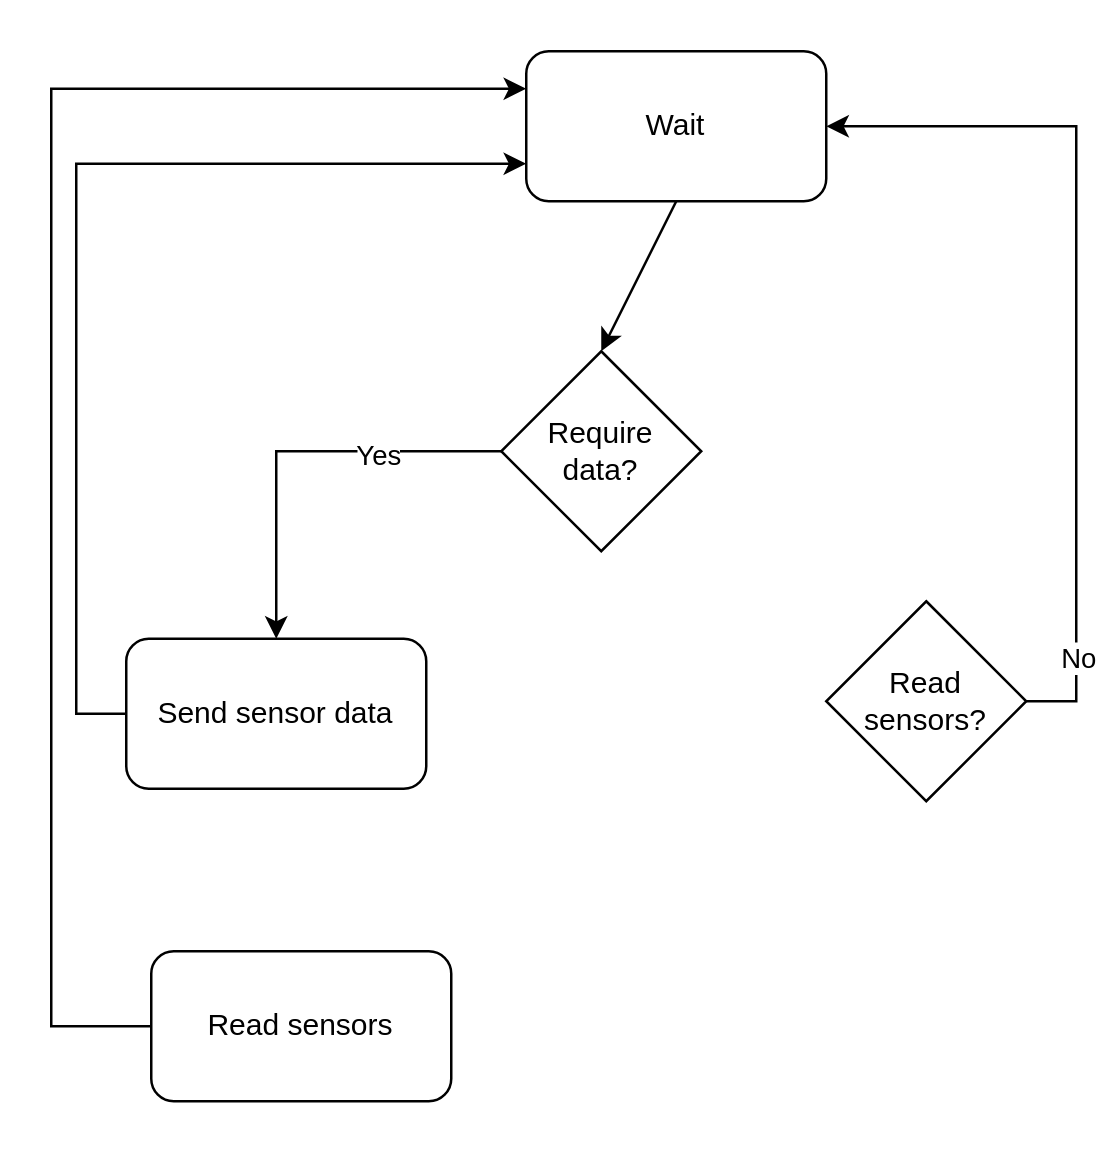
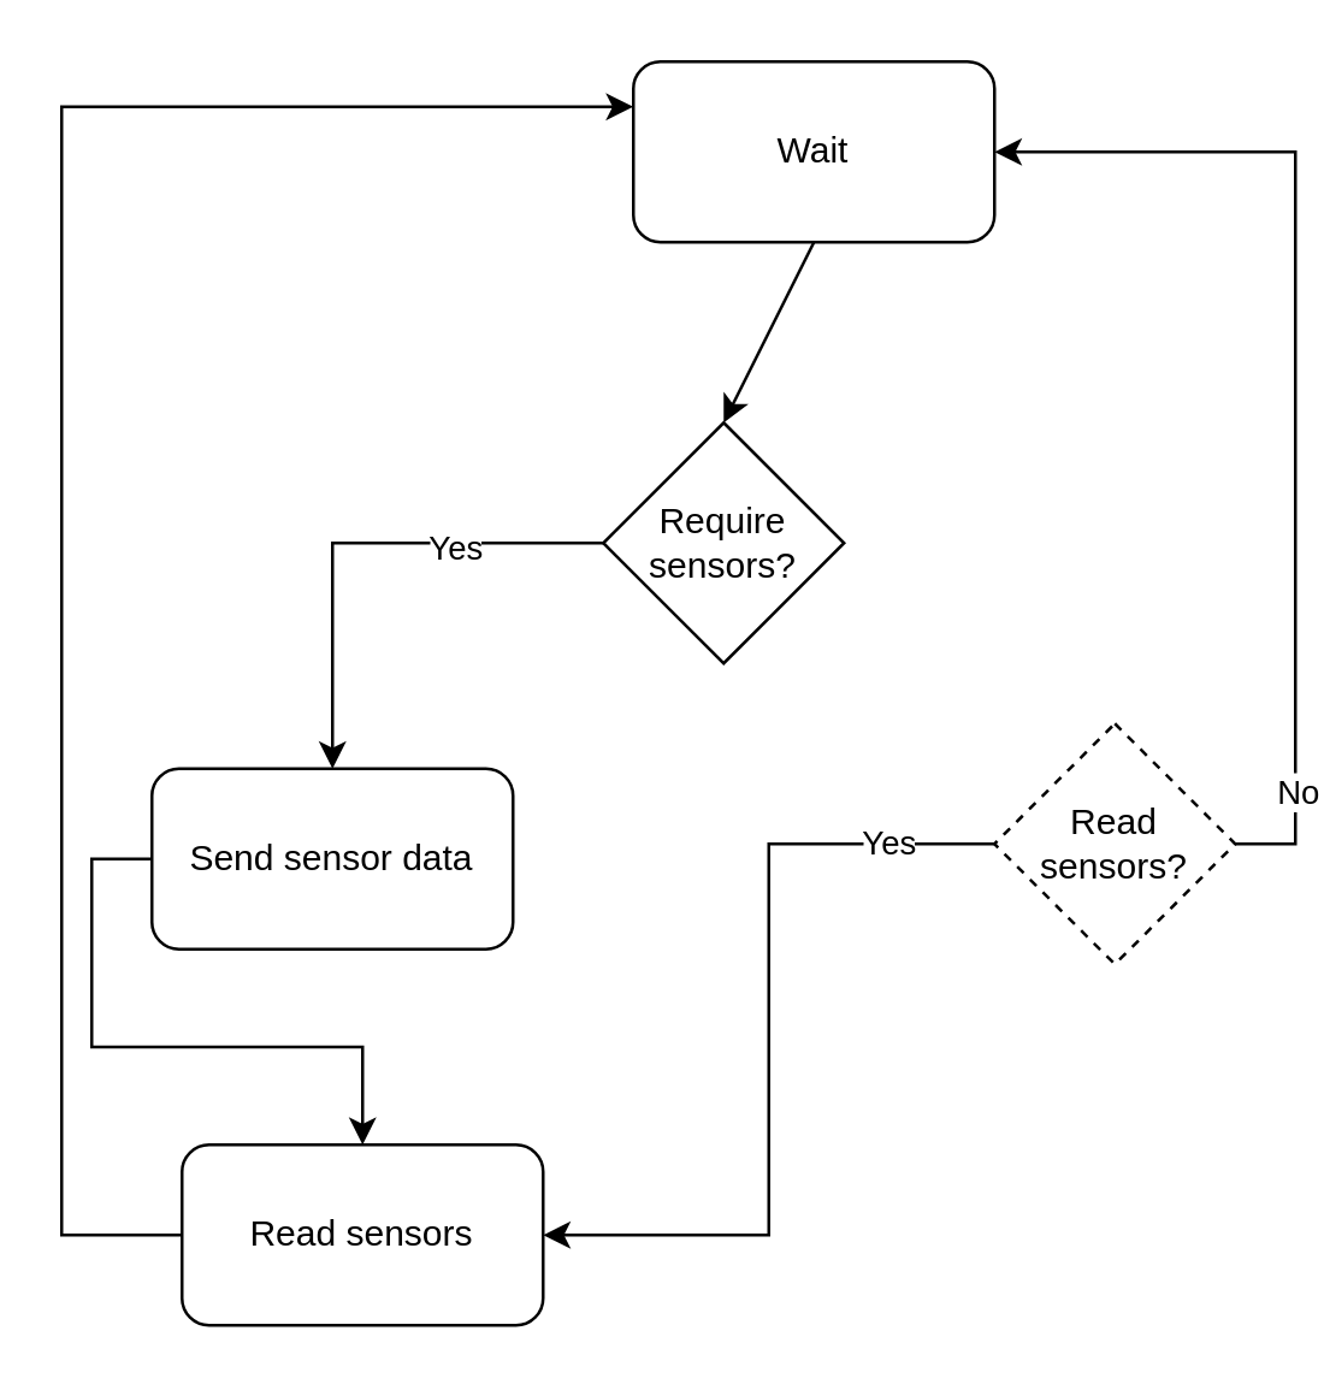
  <mxCell id="0" />
  <mxCell id="1" parent="0" />
  <mxCell id="2" value="Wait" style="rounded=1;whiteSpace=wrap;html=1;fillColor=none;" vertex="1" parent="1"><mxGeometry x="210" y="20" width="120" height="60" as="geometry" /></mxCell>
  <mxCell id="3" style="edgeStyle=orthogonalEdgeStyle;rounded=0;orthogonalLoop=1;jettySize=auto;html=1;exitX=0;exitY=0.5;exitDx=0;exitDy=0;" edge="1" parent="1" source="5" target="13"><mxGeometry relative="1" as="geometry" /></mxCell>
  <mxCell id="4" value="Yes" style="edgeLabel;html=1;align=center;verticalAlign=middle;resizable=0;points=[];" connectable="0" vertex="1" parent="3"><mxGeometry x="-0.4" y="1" relative="1" as="geometry"><mxPoint as="offset" /></mxGeometry></mxCell>
- <mxCell id="5" value="Require&lt;br&gt;data?" style="rhombus;whiteSpace=wrap;html=1;fillColor=none;" vertex="1" parent="1"><mxGeometry x="200" y="140" width="80" height="80" as="geometry" /></mxCell>
+ <mxCell id="5" value="Require&lt;br&gt;sensors?" style="rhombus;whiteSpace=wrap;html=1;fillColor=none;" vertex="1" parent="1"><mxGeometry x="200" y="140" width="80" height="80" as="geometry" /></mxCell>
  <mxCell id="6" value="" style="endArrow=classic;html=1;rounded=0;exitX=0.5;exitY=1;exitDx=0;exitDy=0;entryX=0.5;entryY=0;entryDx=0;entryDy=0;endFill=1;" edge="1" parent="1" source="2" target="5"><mxGeometry width="50" height="50" relative="1" as="geometry"><mxPoint x="240" y="190" as="sourcePoint" /><mxPoint x="290" y="140" as="targetPoint" /></mxGeometry></mxCell>
+ <mxCell id="7" style="edgeStyle=orthogonalEdgeStyle;rounded=0;orthogonalLoop=1;jettySize=auto;html=1;exitX=0;exitY=0.5;exitDx=0;exitDy=0;entryX=1;entryY=0.5;entryDx=0;entryDy=0;" edge="1" parent="1" source="11" target="15"><mxGeometry relative="1" as="geometry" /></mxCell>
+ <mxCell id="8" value="Yes" style="edgeLabel;html=1;align=center;verticalAlign=middle;resizable=0;points=[];" connectable="0" vertex="1" parent="7"><mxGeometry x="-0.743" y="-1" relative="1" as="geometry"><mxPoint as="offset" /></mxGeometry></mxCell>
  <mxCell id="9" style="edgeStyle=orthogonalEdgeStyle;rounded=0;orthogonalLoop=1;jettySize=auto;html=1;exitX=1;exitY=0.5;exitDx=0;exitDy=0;entryX=1;entryY=0.5;entryDx=0;entryDy=0;" edge="1" parent="1" source="11" target="2"><mxGeometry relative="1" as="geometry" /></mxCell>
  <mxCell id="10" value="No" style="edgeLabel;html=1;align=center;verticalAlign=middle;resizable=0;points=[];" connectable="0" vertex="1" parent="9"><mxGeometry x="-0.782" relative="1" as="geometry"><mxPoint as="offset" /></mxGeometry></mxCell>
- <mxCell id="11" value="Read&lt;br&gt;sensors?" style="rhombus;whiteSpace=wrap;html=1;fillColor=none;" vertex="1" parent="1"><mxGeometry x="330" y="240" width="80" height="80" as="geometry" /></mxCell>
- <mxCell id="12" style="edgeStyle=orthogonalEdgeStyle;rounded=0;orthogonalLoop=1;jettySize=auto;html=1;exitX=0;exitY=0.5;exitDx=0;exitDy=0;entryX=0;entryY=0.75;entryDx=0;entryDy=0;" edge="1" parent="1" source="13" target="2"><mxGeometry relative="1" as="geometry" /></mxCell>
+ <mxCell id="11" value="Read&lt;br&gt;sensors?" style="rhombus;whiteSpace=wrap;html=1;fillColor=none;dashed=1;" vertex="1" parent="1"><mxGeometry x="330" y="240" width="80" height="80" as="geometry" /></mxCell>
+ <mxCell id="12" style="edgeStyle=orthogonalEdgeStyle;rounded=0;orthogonalLoop=1;jettySize=auto;html=1;exitX=0;exitY=0.5;exitDx=0;exitDy=0;" edge="1" parent="1" source="13" target="15"><mxGeometry relative="1" as="geometry" /></mxCell>
  <mxCell id="13" value="Send sensor data" style="rounded=1;whiteSpace=wrap;html=1;fillColor=none;" vertex="1" parent="1"><mxGeometry x="50" y="255" width="120" height="60" as="geometry" /></mxCell>
  <mxCell id="14" style="edgeStyle=orthogonalEdgeStyle;rounded=0;orthogonalLoop=1;jettySize=auto;html=1;exitX=0;exitY=0.5;exitDx=0;exitDy=0;entryX=0;entryY=0.25;entryDx=0;entryDy=0;" edge="1" parent="1" source="15" target="2"><mxGeometry relative="1" as="geometry"><Array as="points"><mxPoint x="20" y="410" /><mxPoint x="20" y="35" /></Array></mxGeometry></mxCell>
  <mxCell id="15" value="Read sensors" style="rounded=1;whiteSpace=wrap;html=1;fillColor=none;" vertex="1" parent="1"><mxGeometry x="60" y="380" width="120" height="60" as="geometry" /></mxCell>
